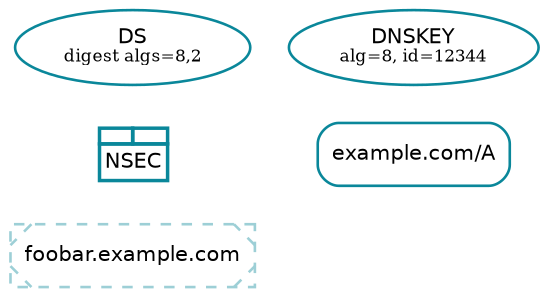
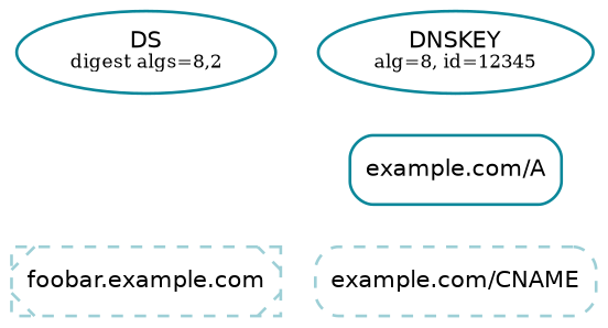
  digraph {
    compound=true
    rankdir=BT
    ranksep=0.3
    node [color="#0a879a" fillcolor="#ffffff" penwidth=1.5 shape=rectangle style=filled]
    edge [penwidth=1.5 style=invis]
    n1 [label=<<FONT POINT-SIZE="12" FACE="Helvetica">DS</FONT><BR/><FONT POINT-SIZE="10">digest algs=8,2</FONT>> shape=ellipse]
-   n2 [label=<<FONT POINT-SIZE="12" FACE="Helvetica">DNSKEY</FONT><BR/><FONT POINT-SIZE="10">alg=8, id=12344</FONT>> shape=ellipse]
-   n3 [label=<<TABLE COLOR="#0a879a" BORDER="0" CELLSPACING="-2" CELLPADDING="0" BGCOLOR="#ffffff"><TR> <TD PORT="nsec1" BORDER="2"><FONT POINT-SIZE="6"> </FONT></TD> <TD PORT="nsec2" BORDER="2"><FONT POINT-SIZE="6"> </FONT></TD> </TR><TR><TD COLSPAN="2" BORDER="2" CELLPADDING="3"><FONT POINT-SIZE="12" FACE="Helvetica">NSEC</FONT></TD></TR> </TABLE>> shape=none]
+   n2 [label=<<FONT POINT-SIZE="12" FACE="Helvetica">DNSKEY</FONT><BR/><FONT POINT-SIZE="10">alg=8, id=12345</FONT>> shape=ellipse]
    n4 [label=<<FONT POINT-SIZE="12" FACE="Helvetica">example.com/A</FONT>> style="rounded,filled"]
+   n5 [color="#9dcfd6" label=<<FONT POINT-SIZE="12" FACE="Helvetica">example.com/CNAME</FONT>> style="rounded,filled,dashed"]
    n6 [color="#9dcfd6" label=<<FONT POINT-SIZE="12" FACE="Helvetica">foobar.example.com</FONT>> style="rounded,filled,dashed,diagonals"]
-   n3 -> n1
    n4 -> n2
-   n6 -> n3
+   n5 -> n4
  }
